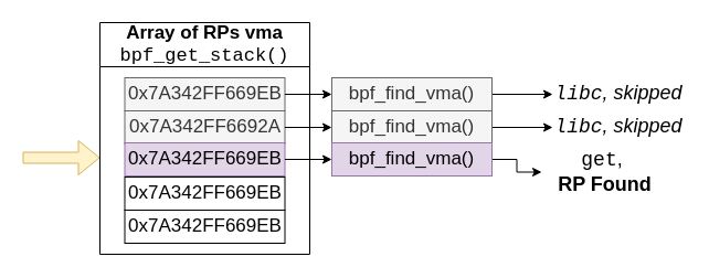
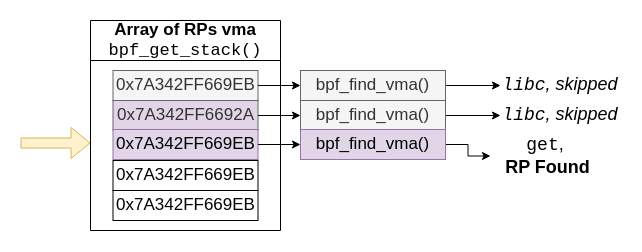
  <mxCell id="0" />
  <mxCell id="1" parent="0" />
  <mxCell id="2" value="Array of RPs vma&lt;div&gt;&lt;span style=&quot;font-weight: normal;&quot;&gt;&lt;font face=&quot;Courier New&quot;&gt;bpf_get_stack()&lt;/font&gt;&lt;/span&gt;&lt;/div&gt;" style="swimlane;whiteSpace=wrap;html=1;startSize=40;fontSize=17;" vertex="1" parent="1"><mxGeometry x="90" y="20" width="190" height="210" as="geometry" /></mxCell>
  <mxCell id="3" value="&lt;font style=&quot;font-size: 17px;&quot;&gt;0x7A342FF669EB&lt;/font&gt;" style="rounded=0;whiteSpace=wrap;html=1;fillColor=#f5f5f5;fontColor=#333333;strokeColor=#666666;" vertex="1" parent="2"><mxGeometry x="22.5" y="50" width="145" height="30" as="geometry" /></mxCell>
- <mxCell id="4" value="&lt;font style=&quot;font-size: 17px;&quot;&gt;0x7A342FF6692A&lt;/font&gt;" style="rounded=0;whiteSpace=wrap;html=1;fillColor=#f5f5f5;fontColor=#333333;strokeColor=#666666;" vertex="1" parent="2"><mxGeometry x="22.5" y="80" width="145" height="30" as="geometry" /></mxCell>
+ <mxCell id="4" value="&lt;font style=&quot;font-size: 17px;&quot;&gt;0x7A342FF6692A&lt;/font&gt;" style="rounded=0;whiteSpace=wrap;html=1;fillColor=#e1d5e7;fontColor=#333333;strokeColor=#666666;" vertex="1" parent="2"><mxGeometry x="22.5" y="80" width="145" height="30" as="geometry" /></mxCell>
  <mxCell id="5" value="&lt;font style=&quot;font-size: 17px;&quot;&gt;0x7A342FF669EB&lt;/font&gt;" style="rounded=0;whiteSpace=wrap;html=1;fillColor=#e1d5e7;strokeColor=#9673a6;" vertex="1" parent="2"><mxGeometry x="22.5" y="109" width="145" height="30" as="geometry" /></mxCell>
  <mxCell id="6" value="&lt;font style=&quot;font-size: 17px;&quot;&gt;0x7A342FF669EB&lt;/font&gt;" style="rounded=0;whiteSpace=wrap;html=1;" vertex="1" parent="2"><mxGeometry x="22.5" y="140" width="145" height="30" as="geometry" /></mxCell>
  <mxCell id="7" value="&lt;font style=&quot;font-size: 17px;&quot;&gt;0x7A342FF669EB&lt;/font&gt;" style="rounded=0;whiteSpace=wrap;html=1;" vertex="1" parent="2"><mxGeometry x="22.5" y="170" width="145" height="30" as="geometry" /></mxCell>
  <mxCell id="8" value="" style="shape=flexArrow;endArrow=classic;html=1;rounded=0;fillColor=#fff2cc;strokeColor=#d6b656;" edge="1" parent="1"><mxGeometry width="50" height="50" relative="1" as="geometry"><mxPoint x="20" y="142.5" as="sourcePoint" /><mxPoint x="90" y="142.5" as="targetPoint" /></mxGeometry></mxCell>
  <mxCell id="9" value="libc&lt;font face=&quot;Helvetica&quot;&gt;, skipped&lt;/font&gt;" style="text;html=1;align=center;verticalAlign=middle;whiteSpace=wrap;rounded=0;fontSize=18;fontStyle=2;fontFamily=Courier New;" vertex="1" parent="1"><mxGeometry x="500" y="70" width="120" height="30" as="geometry" /></mxCell>
  <mxCell id="10" value="&lt;span style=&quot;font-style: normal;&quot;&gt;get&lt;font face=&quot;Helvetica&quot;&gt;,&lt;/font&gt;&lt;/span&gt;&lt;div&gt;&lt;span style=&quot;font-style: normal;&quot;&gt;&lt;font face=&quot;Helvetica&quot;&gt;&amp;nbsp;&lt;b&gt;RP Found&lt;/b&gt;&lt;/font&gt;&lt;/span&gt;&lt;/div&gt;" style="text;html=1;align=center;verticalAlign=middle;whiteSpace=wrap;rounded=0;fontSize=18;fontStyle=2;fontFamily=Courier New;" vertex="1" parent="1"><mxGeometry x="490" y="130" width="110" height="51" as="geometry" /></mxCell>
  <mxCell id="11" value="libc&lt;font face=&quot;Helvetica&quot;&gt;, skipped&lt;/font&gt;" style="text;html=1;align=center;verticalAlign=middle;whiteSpace=wrap;rounded=0;fontSize=18;fontStyle=2;fontFamily=Courier New;" vertex="1" parent="1"><mxGeometry x="500" y="100" width="120" height="30" as="geometry" /></mxCell>
  <mxCell id="12" style="edgeStyle=orthogonalEdgeStyle;rounded=0;orthogonalLoop=1;jettySize=auto;html=1;exitX=1;exitY=0.5;exitDx=0;exitDy=0;" edge="1" parent="1" source="13" target="9"><mxGeometry relative="1" as="geometry" /></mxCell>
  <mxCell id="13" value="&lt;font style=&quot;font-size: 17px;&quot;&gt;bpf_find_vma()&lt;/font&gt;" style="rounded=0;whiteSpace=wrap;html=1;fillColor=#f5f5f5;fontColor=#333333;strokeColor=#666666;" vertex="1" parent="1"><mxGeometry x="300" y="70" width="145" height="30" as="geometry" /></mxCell>
  <mxCell id="14" style="edgeStyle=orthogonalEdgeStyle;rounded=0;orthogonalLoop=1;jettySize=auto;html=1;exitX=1;exitY=0.5;exitDx=0;exitDy=0;entryX=0;entryY=0.5;entryDx=0;entryDy=0;" edge="1" parent="1" source="15" target="11"><mxGeometry relative="1" as="geometry" /></mxCell>
  <mxCell id="15" value="&lt;font style=&quot;font-size: 17px;&quot;&gt;bpf_find_vma()&lt;/font&gt;" style="rounded=0;whiteSpace=wrap;html=1;fillColor=#f5f5f5;fontColor=#333333;strokeColor=#666666;" vertex="1" parent="1"><mxGeometry x="300" y="100" width="145" height="30" as="geometry" /></mxCell>
  <mxCell id="16" style="edgeStyle=orthogonalEdgeStyle;rounded=0;orthogonalLoop=1;jettySize=auto;html=1;exitX=1;exitY=0.5;exitDx=0;exitDy=0;entryX=0;entryY=0.5;entryDx=0;entryDy=0;" edge="1" parent="1" source="17" target="10"><mxGeometry relative="1" as="geometry" /></mxCell>
  <mxCell id="17" value="&lt;font style=&quot;font-size: 17px;&quot;&gt;bpf_find_vma()&lt;/font&gt;" style="rounded=0;whiteSpace=wrap;html=1;fillColor=#e1d5e7;strokeColor=#9673a6;" vertex="1" parent="1"><mxGeometry x="300" y="129" width="145" height="30" as="geometry" /></mxCell>
  <mxCell id="18" style="edgeStyle=orthogonalEdgeStyle;rounded=0;orthogonalLoop=1;jettySize=auto;html=1;exitX=1;exitY=0.5;exitDx=0;exitDy=0;entryX=0;entryY=0.5;entryDx=0;entryDy=0;" edge="1" parent="1" source="3" target="13"><mxGeometry relative="1" as="geometry" /></mxCell>
  <mxCell id="19" style="edgeStyle=orthogonalEdgeStyle;rounded=0;orthogonalLoop=1;jettySize=auto;html=1;exitX=1;exitY=0.5;exitDx=0;exitDy=0;entryX=0;entryY=0.5;entryDx=0;entryDy=0;" edge="1" parent="1" source="4" target="15"><mxGeometry relative="1" as="geometry" /></mxCell>
  <mxCell id="20" style="edgeStyle=orthogonalEdgeStyle;rounded=0;orthogonalLoop=1;jettySize=auto;html=1;exitX=1;exitY=0.5;exitDx=0;exitDy=0;entryX=0;entryY=0.5;entryDx=0;entryDy=0;" edge="1" parent="1" source="5" target="17"><mxGeometry relative="1" as="geometry" /></mxCell>
